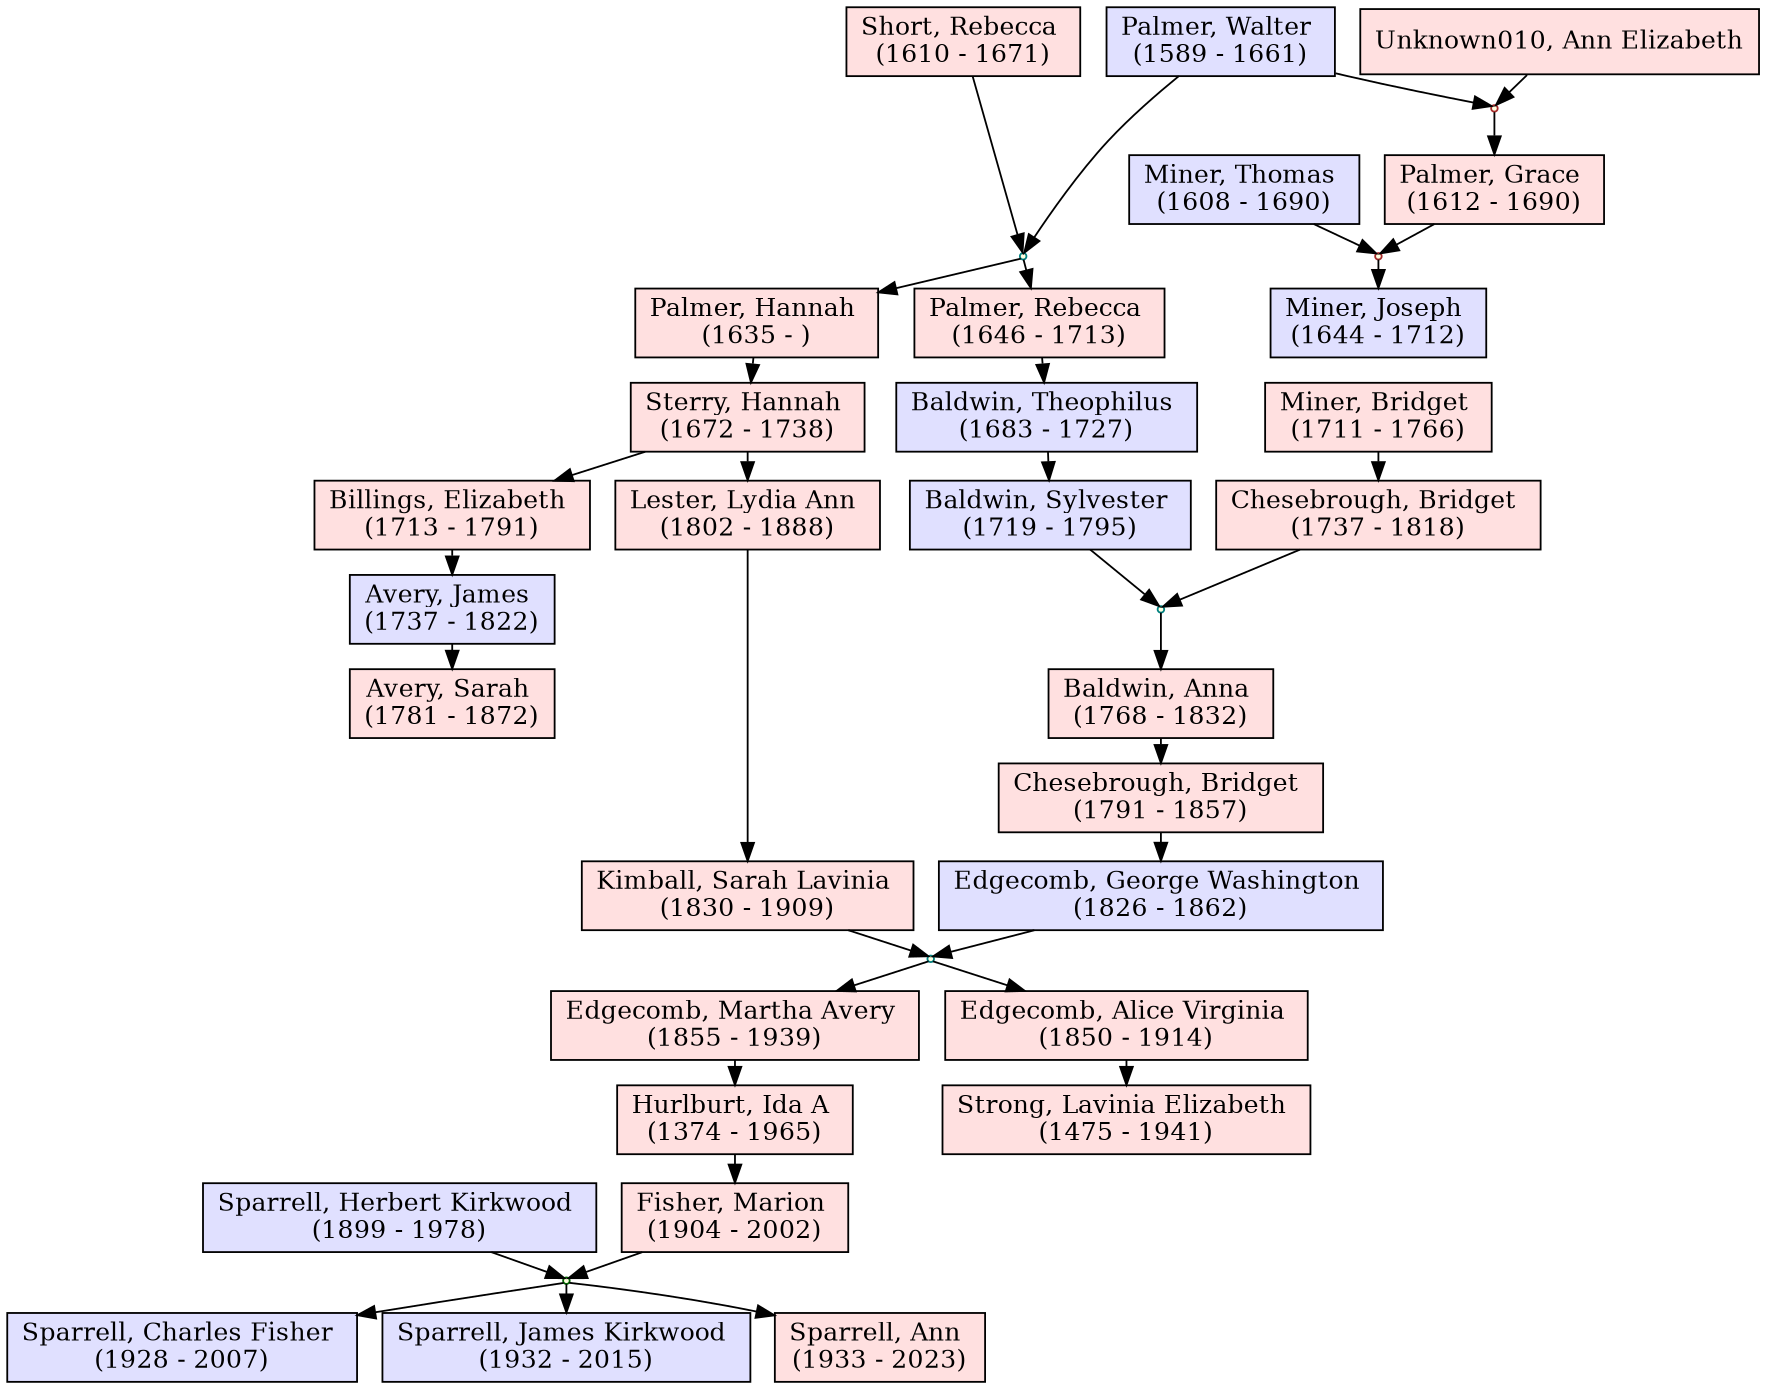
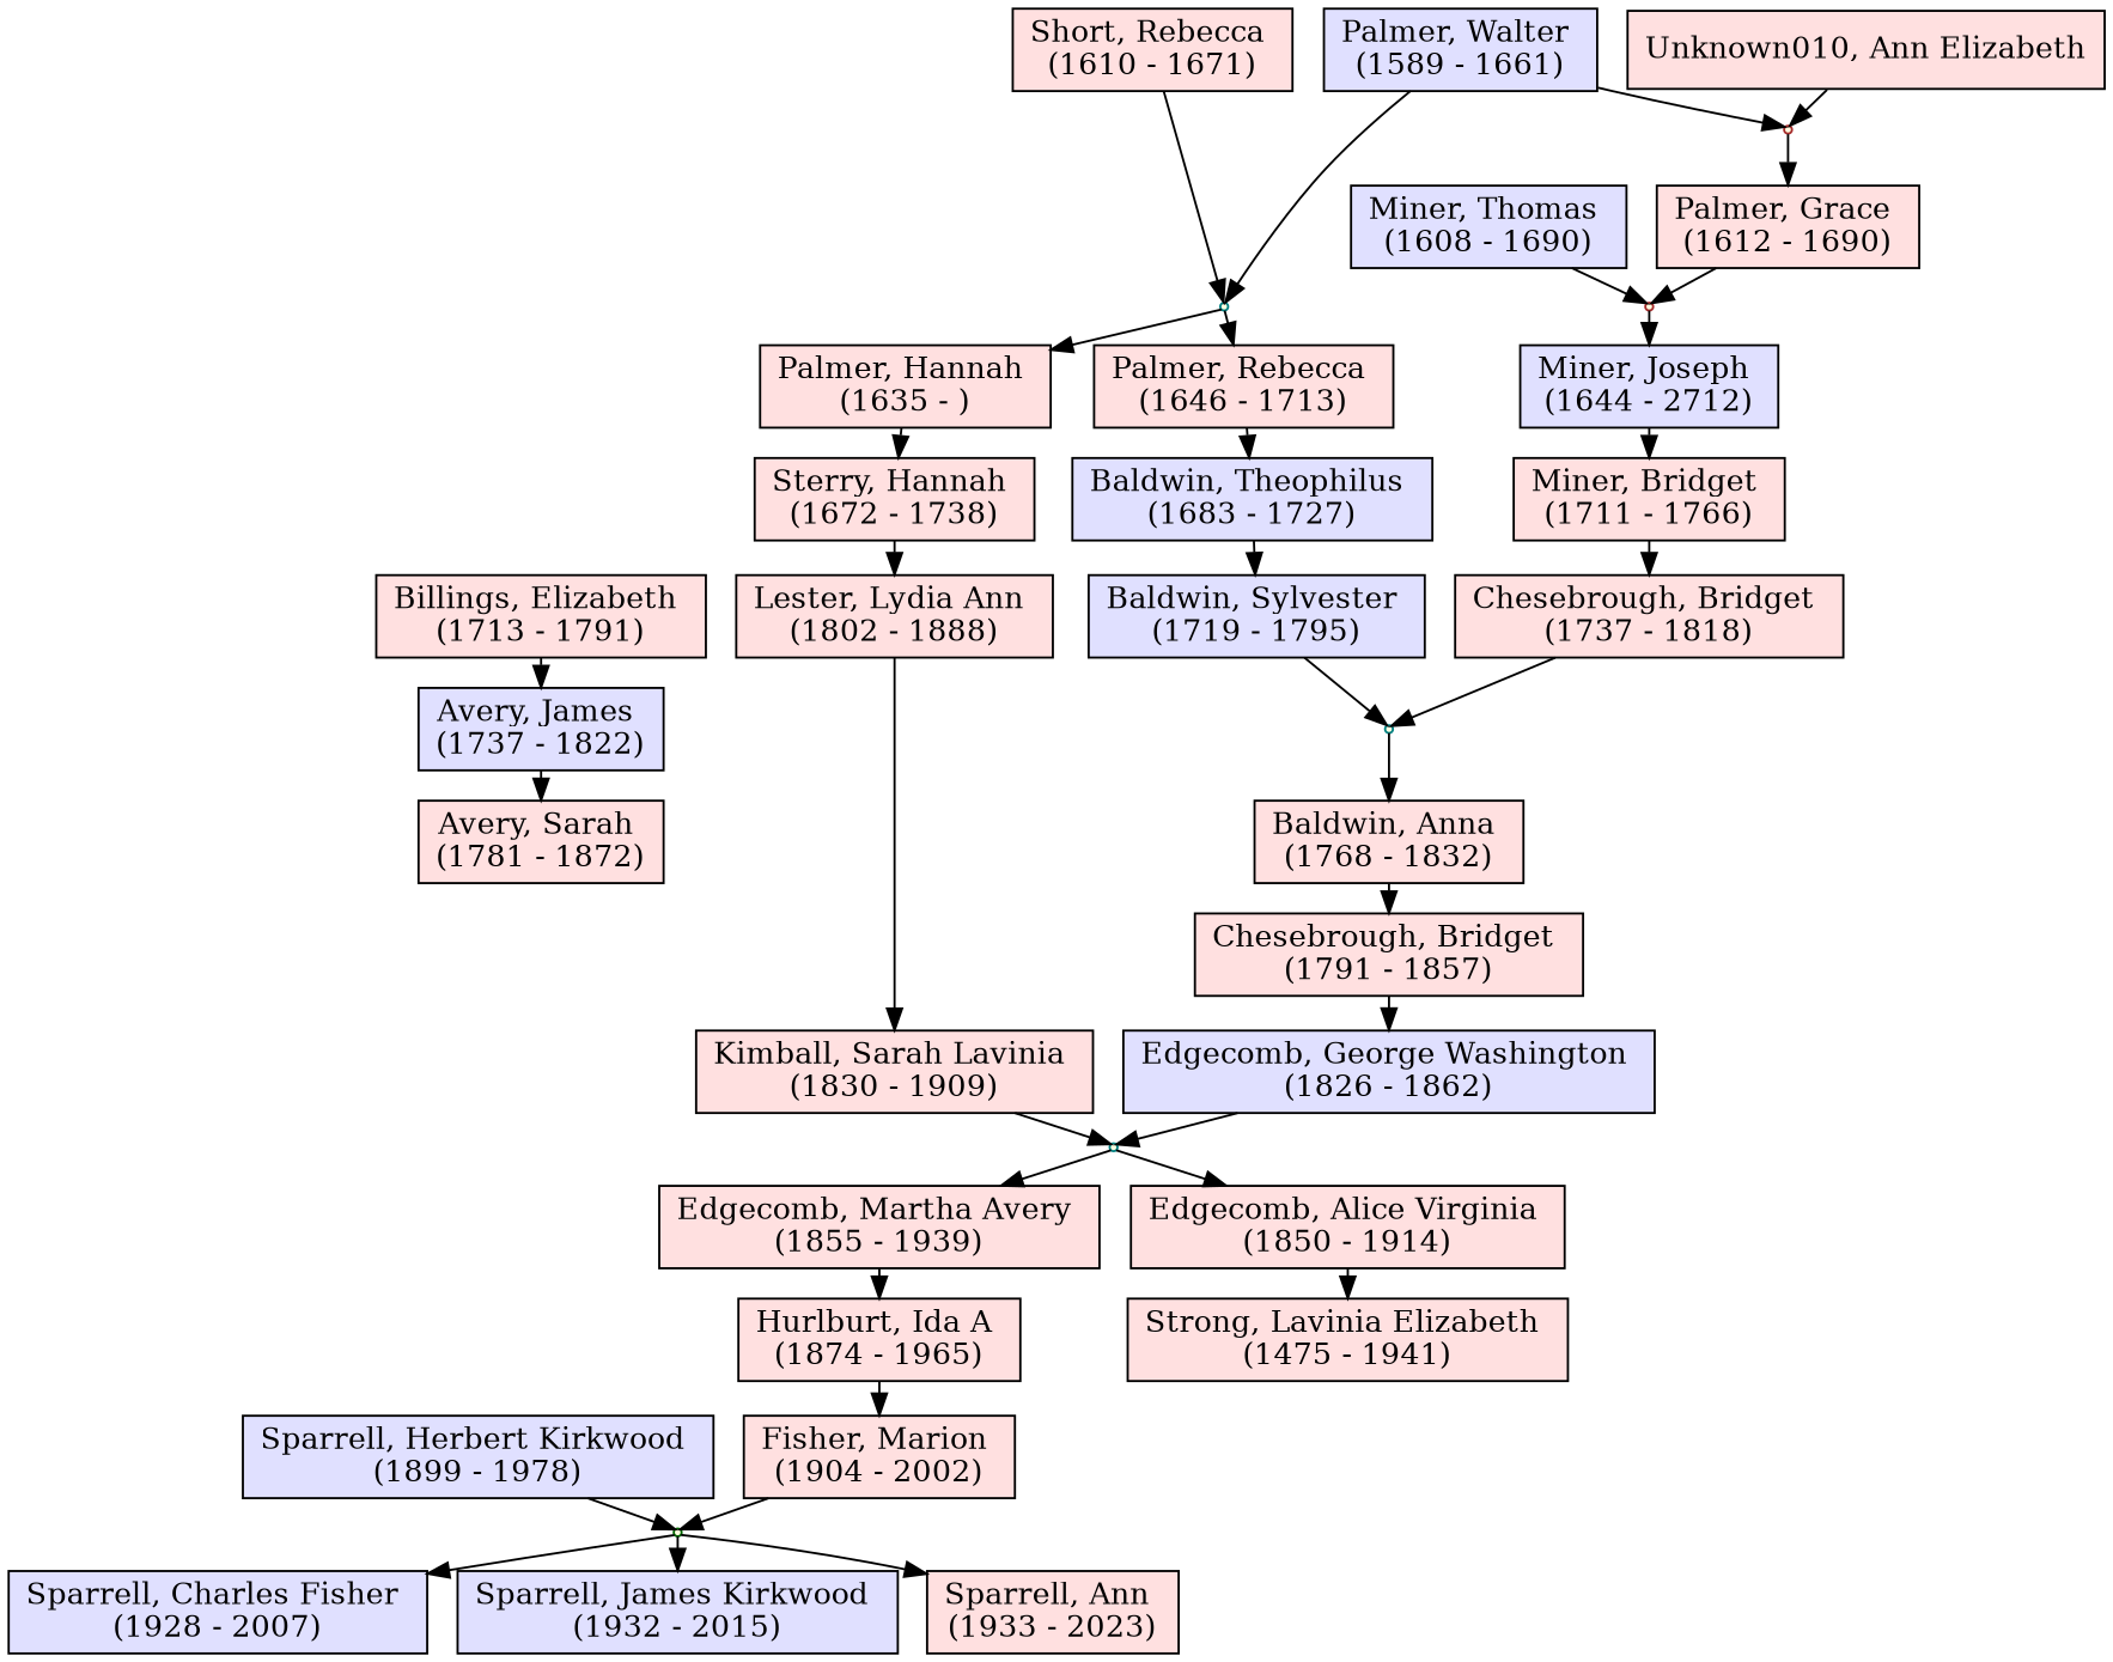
  digraph {
    bgcolor=white
    concentrate=false
    fontsize=14
    mclimit=99
    nodesep=0.20
    rankdir=TB
    ranksep=0.20
    searchsize=100
    splines=true
    node [fillcolor="#ffe0e0" fontsize=14 shape=box style="solid,filled"]
    edge [fontsize=14 style=solid]
    n1 [label=<Short, Rebecca <BR/>(1610 - 1671)>]
    n2 [label=<Unknown010, Ann Elizabeth>]
    n3 [fillcolor="#e0e0ff" label=<Palmer, Walter <BR/>(1589 - 1661)>]
    F0134 [color=brown fillcolor="#ffffe0" shape=point]
    n5 [label=<Fisher, Marion <BR/>(1904 - 2002)>]
    n6 [color=darkgreen fillcolor="#ffffe0" label="1927\n3 children" shape=point]
    n7 [fillcolor="#e0e0ff" label=<Sparrell, Herbert Kirkwood <BR/>(1899 - 1978)>]
    n8 [fillcolor="#e0e0ff" label=<Edgecomb, George Washington <BR/>(1826 - 1862)>]
    n9 [color=teal fillcolor="#ffffe0" label="1848\n2 children" shape=point]
    n10 [label=<Kimball, Sarah Lavinia <BR/>(1830 - 1909)>]
    n11 [color=teal fillcolor="#ffffe0" label="1633\n2 children" shape=point]
    n12 [label=<Palmer, Grace <BR/>(1612 - 1690)>]
    n13 [color=brown fillcolor="#ffffe0" label=1634 shape=point]
    n14 [fillcolor="#e0e0ff" label=<Miner, Thomas <BR/>(1608 - 1690)>]
    n15 [fillcolor="#e0e0ff" label=<Baldwin, Sylvester <BR/>(1719 - 1795)>]
    n16 [color=teal fillcolor="#ffffe0" label=1759 shape=point]
    n17 [label=<Chesebrough, Bridget <BR/>(1737 - 1818)>]
    n18 [fillcolor="#e0e0ff" label=<Sparrell, Charles Fisher <BR/>(1928 - 2007)>]
    n19 [fillcolor="#e0e0ff" label=<Sparrell, James Kirkwood <BR/>(1932 - 2015)>]
    n20 [label=<Sparrell, Ann <BR/>(1933 - 2023)>]
    n21 [label=<Edgecomb, Martha Avery <BR/>(1855 - 1939)>]
    n22 [label=<Edgecomb, Alice Virginia <BR/>(1850 - 1914)>]
    n23 [label=<Palmer, Rebecca <BR/>(1646 - 1713)>]
    n24 [label=<Palmer, Hannah <BR/>(1635 - )>]
-   n25 [fillcolor="#e0e0ff" label=<Miner, Joseph <BR/>(1644 - 1712)>]
+   n25 [fillcolor="#e0e0ff" label=<Miner, Joseph <BR/>(1644 - 2712)>]
    n26 [label=<Baldwin, Anna <BR/>(1768 - 1832)>]
    n27 [fillcolor="#e0e0ff" label=<Baldwin, Theophilus <BR/>(1683 - 1727)>]
    n28 [label=<Miner, Bridget <BR/>(1711 - 1766)>]
    n29 [fillcolor="#e0e0ff" label=<Avery, James <BR/>(1737 - 1822)>]
    n30 [label=<Avery, Sarah <BR/>(1781 - 1872)>]
-   n31 [label=<Hurlburt, Ida A <BR/>(1374 - 1965)>]
+   n31 [label=<Hurlburt, Ida A <BR/>(1874 - 1965)>]
    n32 [label=<Chesebrough, Bridget <BR/>(1791 - 1857)>]
    n33 [label=<Strong, Lavinia Elizabeth <BR/>(1475 - 1941)>]
    n34 [label=<Billings, Elizabeth <BR/>(1713 - 1791)>]
    n35 [label=<Lester, Lydia Ann <BR/>(1802 - 1888)>]
    n36 [label=<Sterry, Hannah <BR/>(1672 - 1738)>]
    subgraph sub_1 {
      rank=same
      n1
      n2
      n3
    }
    subgraph cluster_2 {
      style=invis
      F0134
    }
    subgraph cluster_3 {
      style=invis
      n5
      n6
      n7
    }
    subgraph cluster_4 {
      style=invis
      n8
      n9
      n10
    }
    subgraph cluster_5 {
      style=invis
      n11
    }
    subgraph cluster_6 {
      style=invis
      n12
      n13
      n14
    }
    subgraph cluster_7 {
      style=invis
      n15
      n16
      n17
    }
    n1 -> n11
    n2 -> F0134
    n3 -> F0134
    n3 -> n11
    F0134 -> n12
    n5 -> n6
    n6 -> n18
    n6 -> n19
    n6 -> n20
    n7 -> n6
    n8 -> n9
    n9 -> n21
    n9 -> n22
    n10 -> n9
    n11 -> n23
    n11 -> n24
    n12 -> n13
    n13 -> n25
    n14 -> n13
    n15 -> n16
    n16 -> n26
    n17 -> n16
    n21 -> n31
    n22 -> n33
    n23 -> n27
    n24 -> n36
+   n25 -> n28
    n26 -> n32
    n27 -> n15
    n28 -> n17
    n29 -> n30
    n31 -> n5
    n32 -> n8
    n34 -> n29
    n35 -> n10
-   n36 -> n34
    n36 -> n35
  }
